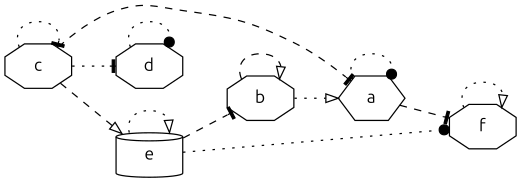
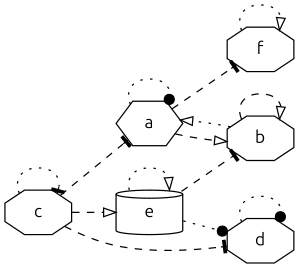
  digraph {
    fontname=Ubuntu
    rankdir=LR
    node [fontname=Ubuntu shape=octagon]
    edge [arrowhead=onormal fontname=Ubuntu style=dotted]
    a [shape=hexagon]
    b
    f
    c
    d
    e [shape=cylinder]
    a -> a [arrowhead=dot]
+   a -> b [style=dashed]
    a -> f [arrowhead=tee style=dashed]
    b -> a
    b -> b [style=dashed]
    f -> f
    c -> a [arrowhead=tee style=dashed]
    c -> c [arrowhead=tee]
-   c -> d [arrowhead=tee]
+   c -> d [arrowhead=tee style=dashed]
    c -> e [style=dashed]
    d -> d [arrowhead=dot]
    e -> b [arrowhead=tee style=dashed]
-   e -> f [arrowhead=dot]
+   e -> d [arrowhead=dot]
    e -> e
  }
